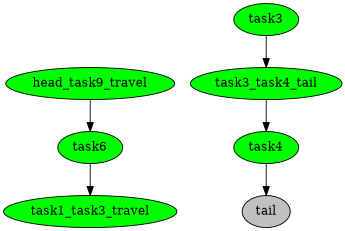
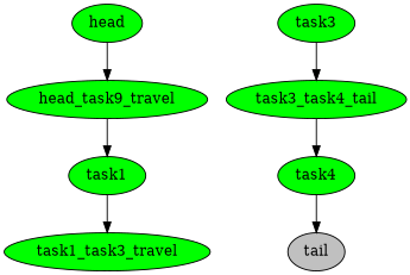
  digraph {
    node [fillcolor=green fontcolor=black style=filled]
    edge [color=black]
+   n1 [label=head]
    n2 [label=head_task9_travel]
-   n3 [label=task6]
+   n3 [label=task1]
    n4 [label=task1_task3_travel]
    n5 [label=task3]
    n6 [label=task3_task4_tail]
    n7 [label=task4]
    n8 [fillcolor=gray label=tail]
+   n1 -> n2
    n2 -> n3
    n3 -> n4
    n5 -> n6
    n6 -> n7
    n7 -> n8
  }
